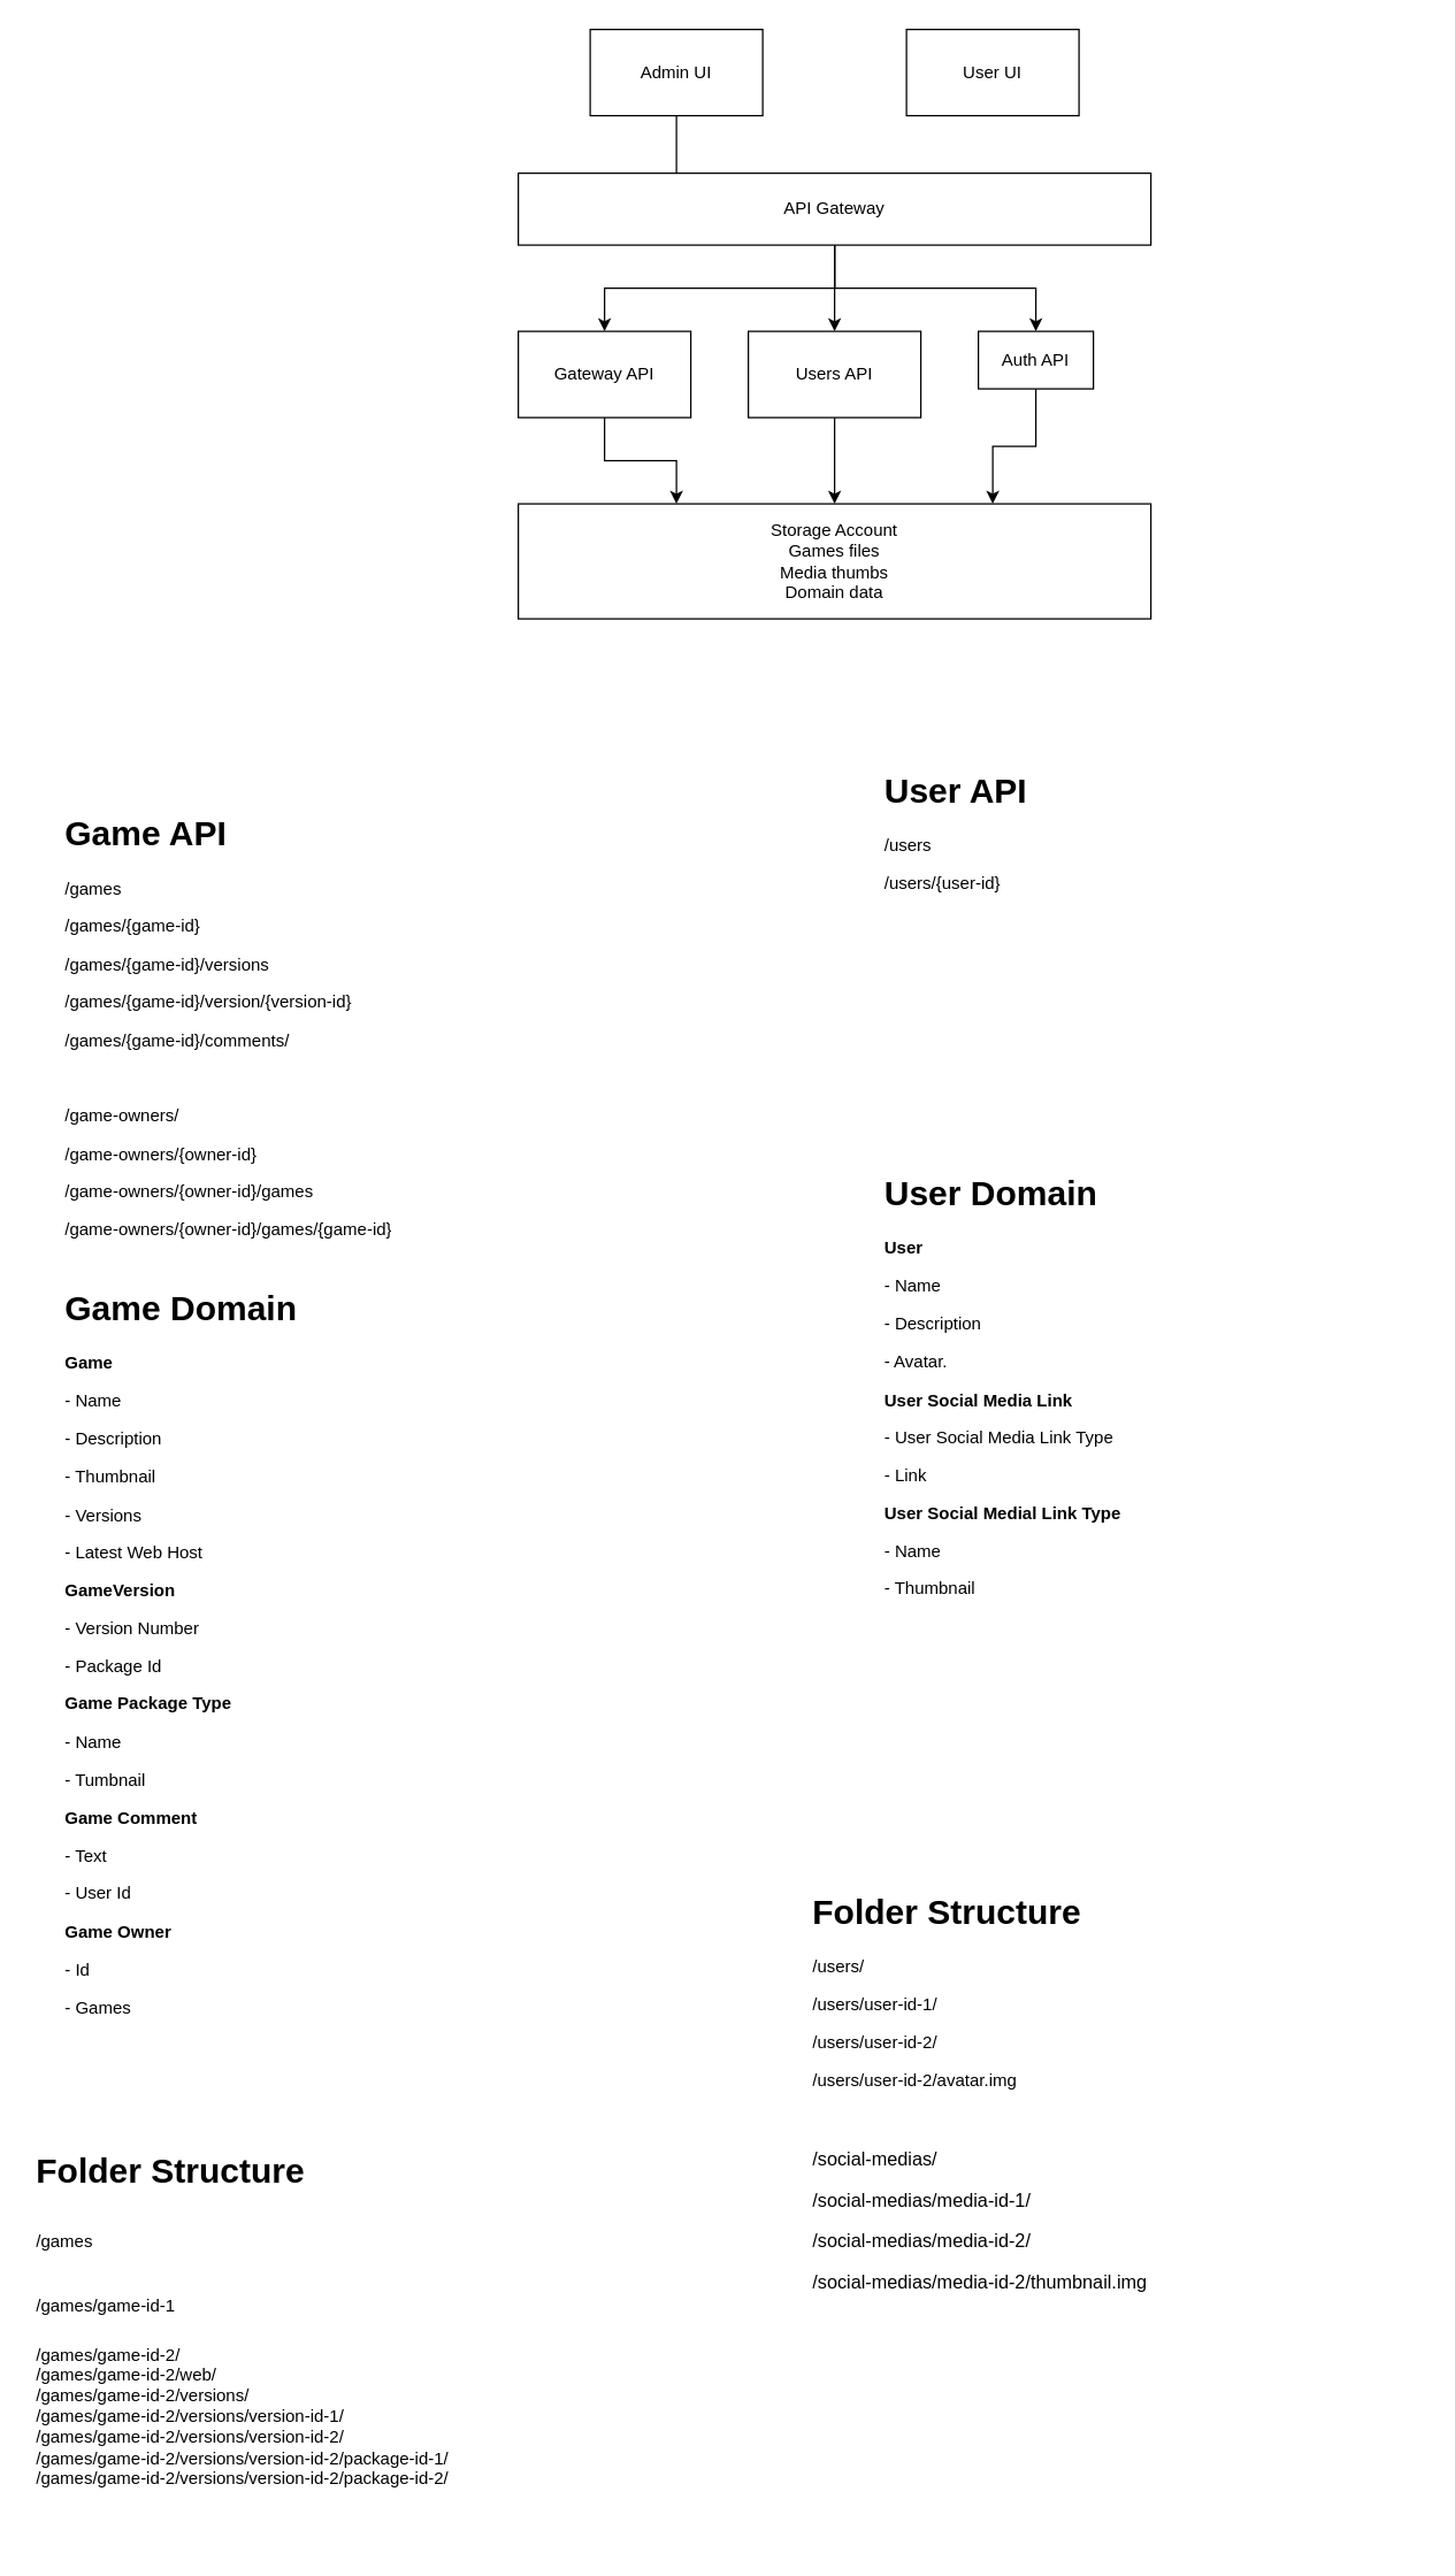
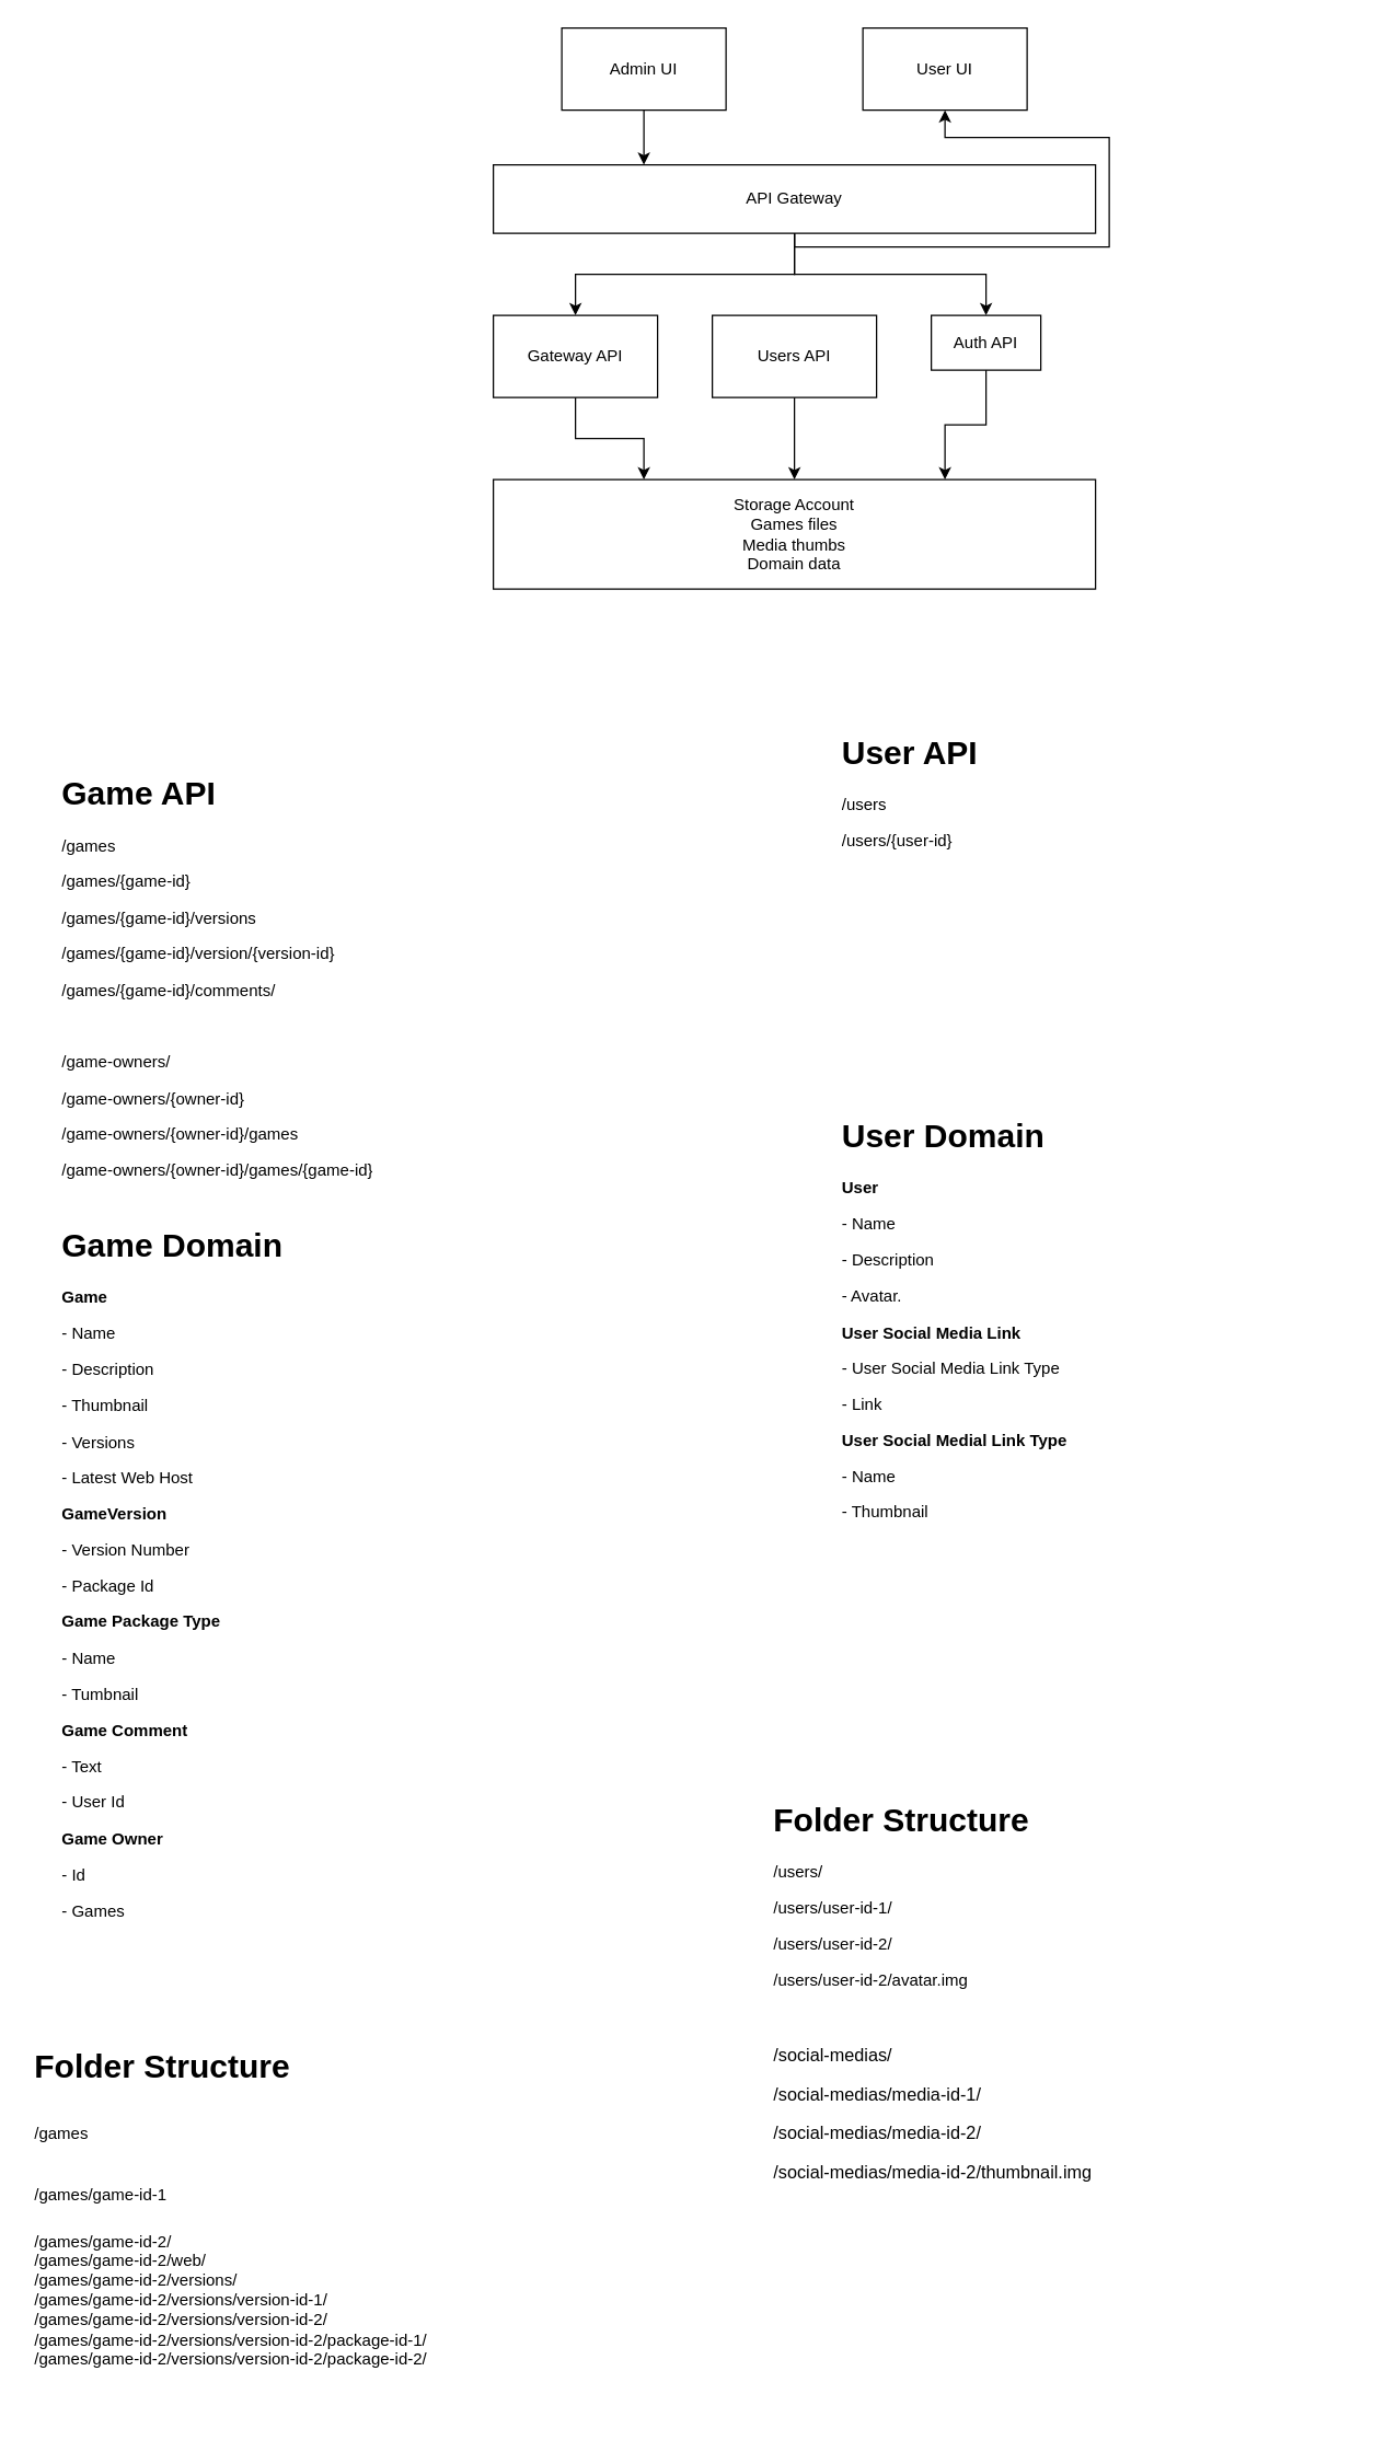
  <mxCell id="0" />
  <mxCell id="1" parent="0" />
- <mxCell id="2" value="" style="edgeStyle=orthogonalEdgeStyle;rounded=0;orthogonalLoop=1;jettySize=auto;html=1;entryX=0.25;entryY=0;entryDx=0;entryDy=0;endArrow=none;" edge="1" parent="1" source="3" target="9"><mxGeometry relative="1" as="geometry" /></mxCell>
+ <mxCell id="2" value="" style="edgeStyle=orthogonalEdgeStyle;rounded=0;orthogonalLoop=1;jettySize=auto;html=1;entryX=0.25;entryY=0;entryDx=0;entryDy=0;" edge="1" parent="1" source="3" target="9"><mxGeometry relative="1" as="geometry" /></mxCell>
  <mxCell id="3" value="Admin UI" style="rounded=0;whiteSpace=wrap;html=1;" vertex="1" parent="1"><mxGeometry x="410" y="20" width="120" height="60" as="geometry" /></mxCell>
  <mxCell id="4" value="User UI" style="rounded=0;whiteSpace=wrap;html=1;" vertex="1" parent="1"><mxGeometry x="630" y="20" width="120" height="60" as="geometry" /></mxCell>
  <mxCell id="5" value="Gateway API" style="rounded=0;whiteSpace=wrap;html=1;" vertex="1" parent="1"><mxGeometry y="230" width="120" height="60" as="geometry" x="360" /></mxCell>
  <mxCell id="6" value="Users API" style="rounded=0;whiteSpace=wrap;html=1;" vertex="1" parent="1"><mxGeometry x="520" y="230" width="120" height="60" as="geometry" /></mxCell>
  <mxCell id="7" value="Storage Account&lt;br&gt;Games files&lt;br&gt;Media thumbs&lt;br&gt;Domain data" style="rounded=0;whiteSpace=wrap;html=1;" vertex="1" parent="1"><mxGeometry y="350" width="440" height="80" as="geometry" x="360" /></mxCell>
  <mxCell id="8" value="" style="endArrow=classic;html=1;rounded=0;exitX=0.5;exitY=1;exitDx=0;exitDy=0;entryX=0.25;entryY=0;entryDx=0;entryDy=0;edgeStyle=orthogonalEdgeStyle;" edge="1" parent="1" source="5" target="7"><mxGeometry width="50" height="50" relative="1" as="geometry"><mxPoint x="110" y="360" as="sourcePoint" /><mxPoint x="160" y="310" as="targetPoint" /></mxGeometry></mxCell>
  <mxCell id="9" value="API Gateway" style="rounded=0;whiteSpace=wrap;html=1;" vertex="1" parent="1"><mxGeometry y="120" width="440" height="50" as="geometry" x="360" /></mxCell>
  <mxCell id="10" value="" style="endArrow=classic;html=1;rounded=0;exitX=0.5;exitY=1;exitDx=0;exitDy=0;entryX=0.5;entryY=0;entryDx=0;entryDy=0;edgeStyle=orthogonalEdgeStyle;" edge="1" parent="1" source="9" target="5"><mxGeometry width="50" height="50" relative="1" as="geometry"><mxPoint x="290" y="130" as="sourcePoint" /><mxPoint x="340" y="80" as="targetPoint" /></mxGeometry></mxCell>
- <mxCell id="11" value="" style="endArrow=classic;html=1;rounded=0;exitX=0.5;exitY=1;exitDx=0;exitDy=0;entryX=0.5;entryY=0;entryDx=0;entryDy=0;edgeStyle=orthogonalEdgeStyle;" edge="1" parent="1" source="9" target="6"><mxGeometry width="50" height="50" relative="1" as="geometry"><mxPoint x="50" y="250" as="sourcePoint" /><mxPoint x="100" y="200" as="targetPoint" /></mxGeometry></mxCell>
+ <mxCell id="11" value="" style="endArrow=classic;html=1;rounded=0;exitX=0.5;exitY=1;exitDx=0;exitDy=0;edgeStyle=orthogonalEdgeStyle;" edge="1" parent="1" source="9" target="4"><mxGeometry width="50" height="50" relative="1" as="geometry"><mxPoint x="50" y="250" as="sourcePoint" /><mxPoint x="100" y="200" as="targetPoint" /></mxGeometry></mxCell>
  <mxCell id="12" value="Auth API" style="rounded=0;whiteSpace=wrap;html=1;" vertex="1" parent="1"><mxGeometry x="680" y="230" width="80" height="40" as="geometry" /></mxCell>
  <mxCell id="13" value="" style="endArrow=classic;html=1;rounded=0;exitX=0.5;exitY=1;exitDx=0;exitDy=0;entryX=0.5;entryY=0;entryDx=0;entryDy=0;edgeStyle=orthogonalEdgeStyle;" edge="1" parent="1" source="9" target="12"><mxGeometry width="50" height="50" relative="1" as="geometry"><mxPoint x="890" y="310" as="sourcePoint" /><mxPoint x="940" y="260" as="targetPoint" /></mxGeometry></mxCell>
  <mxCell id="14" value="&lt;h1&gt;Game API&lt;/h1&gt;&lt;p&gt;/games&lt;/p&gt;&lt;p&gt;&lt;span style=&quot;background-color: initial;&quot;&gt;/games/{game-id}&lt;/span&gt;&lt;/p&gt;&lt;p&gt;/games/{game-id}/versions&lt;/p&gt;&lt;p&gt;/games/{game-id}/version/{version-id}&lt;/p&gt;&lt;p&gt;/games/{game-id}/comments/&lt;/p&gt;&lt;p&gt;&lt;br&gt;&lt;/p&gt;&lt;p&gt;/game-owners/&lt;/p&gt;&lt;p&gt;/game-owners/{owner-id}&lt;/p&gt;&lt;p&gt;/game-owners/{owner-id}/games&lt;/p&gt;&lt;p&gt;/game-owners/{owner-id}/games/{game-id}&lt;/p&gt;&lt;p&gt;&lt;br&gt;&lt;/p&gt;" style="text;html=1;strokeColor=none;fillColor=none;spacing=5;spacingTop=-20;whiteSpace=wrap;overflow=hidden;rounded=0;" vertex="1" parent="1"><mxGeometry x="40" y="560" width="300" height="310" as="geometry" /></mxCell>
  <mxCell id="15" value="&lt;h1&gt;User API&lt;/h1&gt;&lt;p&gt;/users&lt;/p&gt;&lt;p&gt;/users/{user-id}&lt;/p&gt;" style="text;html=1;strokeColor=none;fillColor=none;spacing=5;spacingTop=-20;whiteSpace=wrap;overflow=hidden;rounded=0;" vertex="1" parent="1"><mxGeometry x="610" y="530" width="380" height="250" as="geometry" /></mxCell>
  <mxCell id="16" value="&lt;h1&gt;Game Domain&lt;/h1&gt;&lt;p&gt;&lt;b&gt;Game&lt;/b&gt;&lt;/p&gt;&lt;p&gt;- Name&lt;/p&gt;&lt;p&gt;- Description&lt;/p&gt;&lt;p&gt;- Thumbnail&lt;/p&gt;&lt;p&gt;- Versions&lt;/p&gt;&lt;p&gt;- Latest Web Host&lt;/p&gt;&lt;p&gt;&lt;b&gt;GameVersion&lt;/b&gt;&lt;/p&gt;&lt;p&gt;- Version Number&lt;/p&gt;&lt;p&gt;- Package Id&amp;nbsp;&lt;/p&gt;&lt;p&gt;&lt;b&gt;Game Package Type&lt;/b&gt;&lt;/p&gt;&lt;p&gt;- Name&lt;/p&gt;&lt;p&gt;- Tumbnail&lt;/p&gt;&lt;p&gt;&lt;b&gt;Game Comment&amp;nbsp;&lt;/b&gt;&lt;/p&gt;&lt;p&gt;- Text&lt;/p&gt;&lt;p&gt;- User Id&lt;/p&gt;&lt;p&gt;&lt;b&gt;Game Owner&lt;/b&gt;&lt;/p&gt;&lt;p&gt;- Id&lt;/p&gt;&lt;p&gt;- Games&lt;/p&gt;" style="text;html=1;strokeColor=none;fillColor=none;spacing=5;spacingTop=-20;whiteSpace=wrap;overflow=hidden;rounded=0;" vertex="1" parent="1"><mxGeometry x="40" y="890" width="370" height="560" as="geometry" /></mxCell>
  <mxCell id="17" value="&lt;h1&gt;User Domain&lt;/h1&gt;&lt;p&gt;&lt;b&gt;User&lt;/b&gt;&lt;/p&gt;&lt;p&gt;- Name&lt;/p&gt;&lt;p&gt;- Description&amp;nbsp;&lt;/p&gt;&lt;p&gt;- Avatar.&lt;/p&gt;&lt;p&gt;&lt;b&gt;User Social Media Link&lt;/b&gt;&lt;/p&gt;&lt;p&gt;- User Social Media Link Type&lt;/p&gt;&lt;p&gt;- Link&lt;/p&gt;&lt;p&gt;&lt;b&gt;User Social Medial Link Type&lt;/b&gt;&lt;/p&gt;&lt;p&gt;- Name&lt;/p&gt;&lt;p&gt;- Thumbnail&lt;/p&gt;&lt;p&gt;&lt;br&gt;&lt;/p&gt;&lt;p&gt;&lt;br&gt;&lt;/p&gt;" style="text;html=1;strokeColor=none;fillColor=none;spacing=5;spacingTop=-20;whiteSpace=wrap;overflow=hidden;rounded=0;" vertex="1" parent="1"><mxGeometry x="610" y="810" width="308" height="350" as="geometry" /></mxCell>
  <mxCell id="18" value="&lt;h1&gt;&lt;span style=&quot;background-color: initial;&quot;&gt;Folder Structure&lt;/span&gt;&lt;/h1&gt;&lt;h1&gt;&lt;span style=&quot;font-size: 12px; font-weight: 400;&quot;&gt;/games&lt;/span&gt;&lt;/h1&gt;&lt;h1&gt;&lt;span style=&quot;font-size: 12px; font-weight: 400;&quot;&gt;/games/game-id-1&lt;/span&gt;&lt;/h1&gt;&lt;div&gt;&lt;span style=&quot;font-size: 12px; font-weight: 400;&quot;&gt;/games/game-id-2/&lt;/span&gt;&lt;/div&gt;&lt;div&gt;&lt;span style=&quot;font-size: 12px; font-weight: 400;&quot;&gt;/games/game-id-2/web/&lt;/span&gt;&lt;/div&gt;&lt;div&gt;&lt;span style=&quot;font-size: 12px; font-weight: 400;&quot;&gt;/games/game-id-2/versions/&lt;/span&gt;&lt;/div&gt;&lt;div&gt;&lt;span style=&quot;font-size: 12px; font-weight: 400;&quot;&gt;/games/game-id-2/versions/version-id-1/&lt;/span&gt;&lt;/div&gt;&lt;div&gt;&lt;span style=&quot;font-size: 12px; font-weight: 400;&quot;&gt;/games/game-id-2/versions/version-id-2/&lt;/span&gt;&lt;/div&gt;&lt;div&gt;&lt;span style=&quot;font-size: 12px; font-weight: 400;&quot;&gt;/games/game-id-2/versions/version-id-2/package-id-1/&lt;/span&gt;&lt;/div&gt;&lt;div&gt;/games/game-id-2/versions/version-id-2/package-id-2/&lt;span style=&quot;font-size: 12px; font-weight: 400;&quot;&gt;&lt;br&gt;&lt;/span&gt;&lt;/div&gt;" style="text;html=1;strokeColor=none;fillColor=none;spacing=5;spacingTop=-20;whiteSpace=wrap;overflow=hidden;rounded=0;" vertex="1" parent="1"><mxGeometry x="20" y="1490" width="430" height="280" as="geometry" /></mxCell>
  <mxCell id="19" value="&lt;h1&gt;Folder Structure&lt;/h1&gt;&lt;p&gt;/users/&lt;/p&gt;&lt;p&gt;/users/user-id-1/&lt;/p&gt;&lt;p&gt;/users/user-id-2/&lt;/p&gt;&lt;p&gt;/users/user-id-2/avatar.img&lt;/p&gt;&lt;p&gt;&lt;br&gt;&lt;/p&gt;&lt;p style=&quot;font-size: 13px;&quot;&gt;&lt;font style=&quot;font-size: 13px;&quot;&gt;/social-medias/&lt;/font&gt;&lt;/p&gt;&lt;p style=&quot;font-size: 13px;&quot;&gt;&lt;font style=&quot;font-size: 13px;&quot;&gt;/social-medias/media-id-1/&lt;/font&gt;&lt;/p&gt;&lt;p style=&quot;font-size: 13px;&quot;&gt;&lt;font style=&quot;font-size: 13px;&quot;&gt;/social-medias/media-id-2/&lt;/font&gt;&lt;/p&gt;&lt;p style=&quot;font-size: 13px;&quot;&gt;&lt;font style=&quot;font-size: 13px;&quot;&gt;/social-medias/media-id-2/thumbnail.img&lt;/font&gt;&lt;/p&gt;" style="text;html=1;strokeColor=none;fillColor=none;spacing=5;spacingTop=-20;whiteSpace=wrap;overflow=hidden;rounded=0;" vertex="1" parent="1"><mxGeometry x="560" y="1310" width="420" height="300" as="geometry" /></mxCell>
  <mxCell id="20" value="" style="endArrow=classic;html=1;rounded=0;fontSize=13;exitX=0.5;exitY=1;exitDx=0;exitDy=0;edgeStyle=orthogonalEdgeStyle;" edge="1" parent="1" source="6" target="7"><mxGeometry width="50" height="50" relative="1" as="geometry"><mxPoint x="600" y="370" as="sourcePoint" /><mxPoint x="650" y="320" as="targetPoint" /></mxGeometry></mxCell>
  <mxCell id="21" value="" style="endArrow=classic;html=1;rounded=0;fontSize=13;exitX=0.5;exitY=1;exitDx=0;exitDy=0;entryX=0.75;entryY=0;entryDx=0;entryDy=0;edgeStyle=orthogonalEdgeStyle;" edge="1" parent="1" source="12" target="7"><mxGeometry width="50" height="50" relative="1" as="geometry"><mxPoint x="1000" y="410" as="sourcePoint" /><mxPoint x="1050" y="360" as="targetPoint" /></mxGeometry></mxCell>
